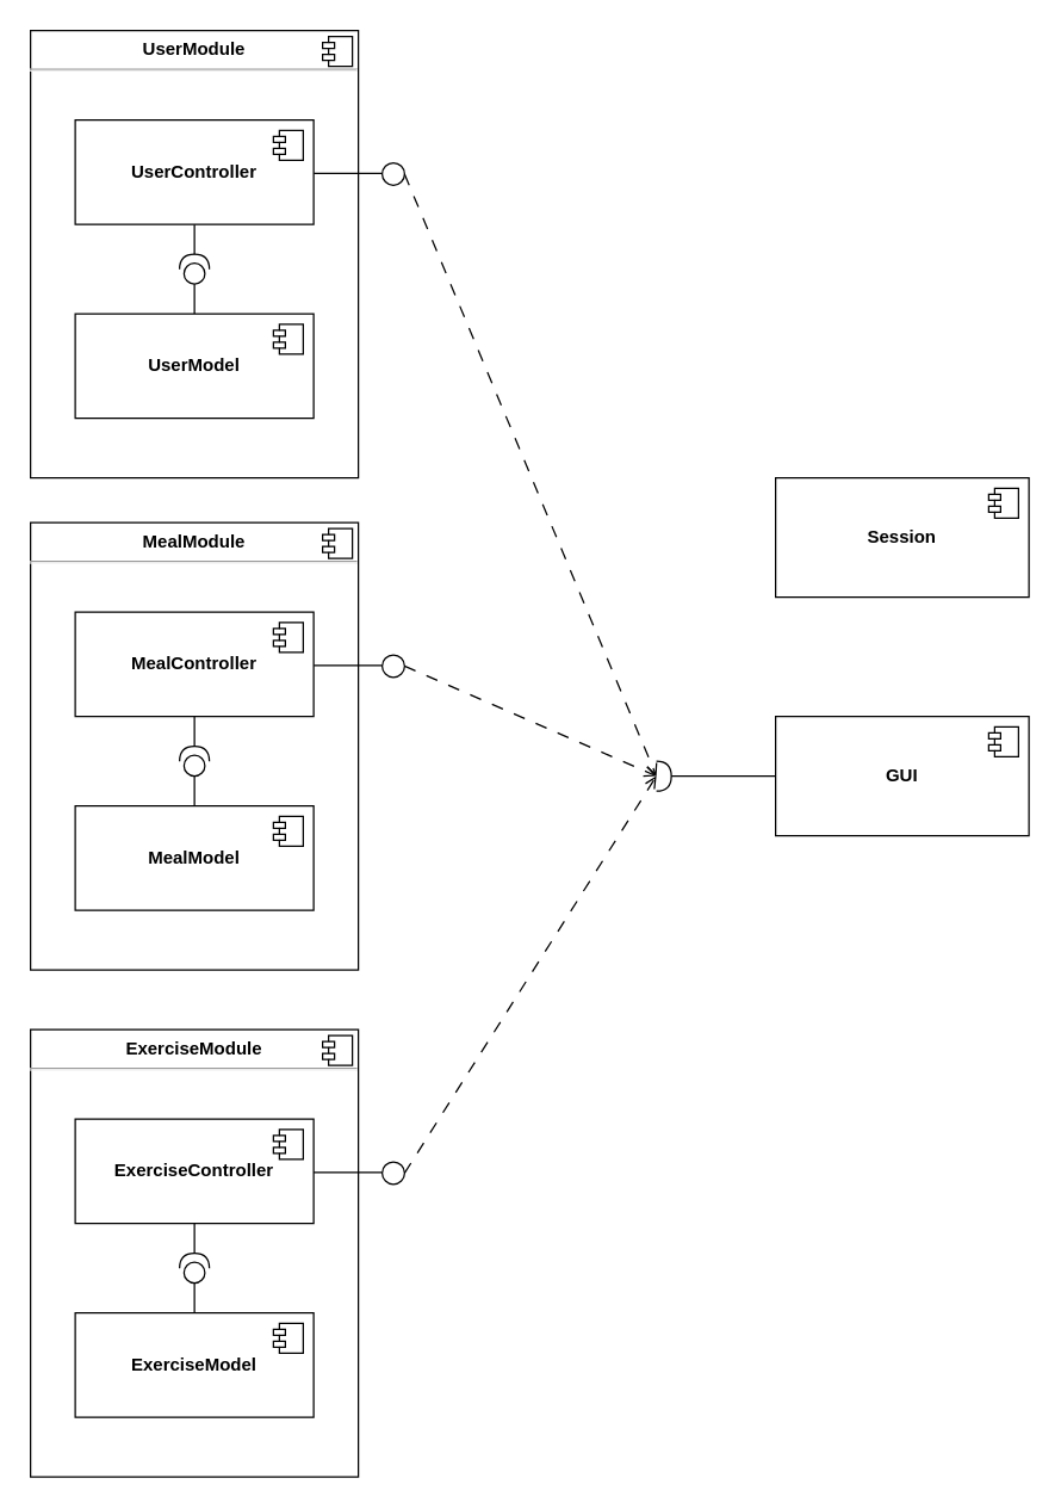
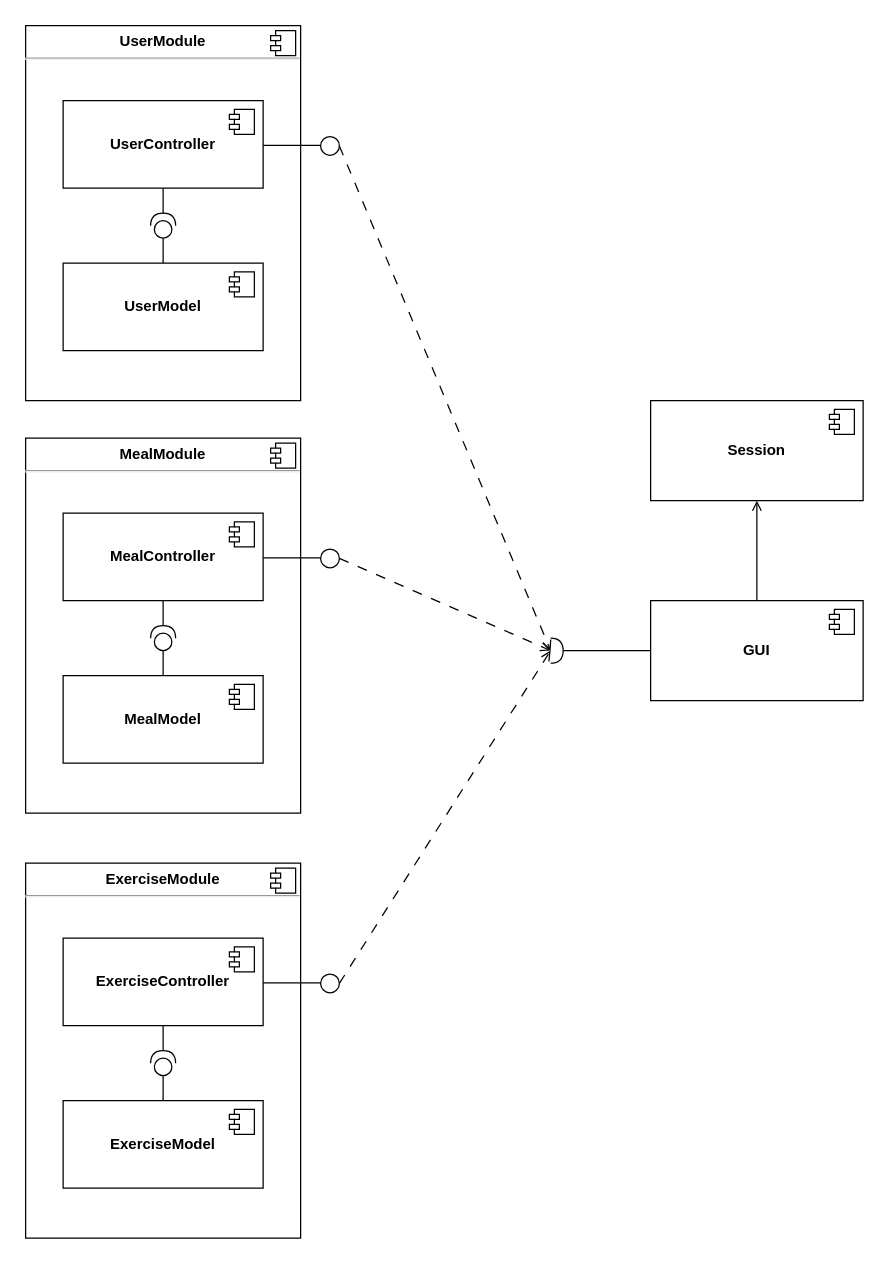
  <mxCell id="0" />
  <mxCell id="1" parent="0" />
  <mxCell id="2" value="" style="group" parent="1" vertex="1" connectable="0"><mxGeometry x="20" y="690" width="251" height="300" as="geometry" /></mxCell>
  <mxCell id="3" value="&lt;p style=&quot;margin:0px;margin-top:6px;text-align:center;&quot;&gt;&lt;b&gt;ExerciseModule&lt;/b&gt;&lt;/p&gt;&lt;hr&gt;&lt;p style=&quot;margin:0px;margin-left:8px;&quot;&gt;&lt;br&gt;&lt;br&gt;&lt;/p&gt;" style="align=left;overflow=fill;html=1;dropTarget=0;whiteSpace=wrap;" parent="2" vertex="1"><mxGeometry width="220" height="300" as="geometry" /></mxCell>
  <mxCell id="4" value="" style="shape=component;jettyWidth=8;jettyHeight=4;" parent="3" vertex="1"><mxGeometry x="1" width="20" height="20" relative="1" as="geometry"><mxPoint x="-24" y="4" as="offset" /></mxGeometry></mxCell>
  <mxCell id="5" value="&lt;b&gt;ExerciseController&lt;/b&gt;" style="html=1;dropTarget=0;whiteSpace=wrap;" parent="2" vertex="1"><mxGeometry x="30" y="60" width="160" height="70" as="geometry" /></mxCell>
  <mxCell id="6" value="" style="shape=module;jettyWidth=8;jettyHeight=4;" parent="5" vertex="1"><mxGeometry x="1" width="20" height="20" relative="1" as="geometry"><mxPoint x="-27" y="7" as="offset" /></mxGeometry></mxCell>
  <mxCell id="7" value="&lt;b&gt;ExerciseModel&lt;/b&gt;" style="html=1;dropTarget=0;whiteSpace=wrap;" parent="2" vertex="1"><mxGeometry x="30" y="190" width="160" height="70" as="geometry" /></mxCell>
  <mxCell id="8" value="" style="shape=module;jettyWidth=8;jettyHeight=4;" parent="7" vertex="1"><mxGeometry x="1" width="20" height="20" relative="1" as="geometry"><mxPoint x="-27" y="7" as="offset" /></mxGeometry></mxCell>
  <mxCell id="9" value="" style="group" parent="2" vertex="1" connectable="0"><mxGeometry x="100" y="150" width="20" height="20" as="geometry" /></mxCell>
  <mxCell id="10" value="" style="shape=providedRequiredInterface;html=1;verticalLabelPosition=bottom;sketch=0;rotation=-90;" parent="9" vertex="1"><mxGeometry width="20" height="20" as="geometry" /></mxCell>
  <mxCell id="11" style="edgeStyle=orthogonalEdgeStyle;rounded=0;orthogonalLoop=1;jettySize=auto;html=1;exitX=0;exitY=0.5;exitDx=0;exitDy=0;exitPerimeter=0;endArrow=none;endFill=0;" parent="2" source="10" edge="1"><mxGeometry relative="1" as="geometry"><mxPoint x="110" y="190" as="targetPoint" /></mxGeometry></mxCell>
  <mxCell id="12" style="rounded=0;orthogonalLoop=1;jettySize=auto;html=1;entryX=0.5;entryY=1;entryDx=0;entryDy=0;endArrow=none;endFill=0;" parent="2" target="5" edge="1"><mxGeometry relative="1" as="geometry"><mxPoint x="110" y="150" as="sourcePoint" /></mxGeometry></mxCell>
  <mxCell id="13" value="" style="ellipse;whiteSpace=wrap;html=1;aspect=fixed;" parent="2" vertex="1"><mxGeometry x="236" y="88.75" width="15" height="15" as="geometry" /></mxCell>
  <mxCell id="14" value="" style="rounded=0;orthogonalLoop=1;jettySize=auto;html=1;endArrow=none;endFill=0;entryX=1;entryY=0.5;entryDx=0;entryDy=0;" parent="2" edge="1"><mxGeometry relative="1" as="geometry"><mxPoint x="236" y="95.75" as="sourcePoint" /><mxPoint x="190" y="95.75" as="targetPoint" /></mxGeometry></mxCell>
  <mxCell id="15" value="" style="group" parent="1" vertex="1" connectable="0"><mxGeometry x="20" y="350" width="251" height="300" as="geometry" /></mxCell>
  <mxCell id="16" value="&lt;p style=&quot;margin:0px;margin-top:6px;text-align:center;&quot;&gt;&lt;b&gt;MealModule&lt;/b&gt;&lt;/p&gt;&lt;hr&gt;&lt;p style=&quot;margin:0px;margin-left:8px;&quot;&gt;&lt;br&gt;&lt;br&gt;&lt;/p&gt;" style="align=left;overflow=fill;html=1;dropTarget=0;whiteSpace=wrap;" parent="15" vertex="1"><mxGeometry width="220" height="300" as="geometry" /></mxCell>
  <mxCell id="17" value="" style="shape=component;jettyWidth=8;jettyHeight=4;" parent="16" vertex="1"><mxGeometry x="1" width="20" height="20" relative="1" as="geometry"><mxPoint x="-24" y="4" as="offset" /></mxGeometry></mxCell>
  <mxCell id="18" value="" style="group" parent="15" vertex="1" connectable="0"><mxGeometry x="100" y="150" width="20" height="20" as="geometry" /></mxCell>
  <mxCell id="19" value="" style="shape=providedRequiredInterface;html=1;verticalLabelPosition=bottom;sketch=0;rotation=-90;" parent="18" vertex="1"><mxGeometry width="20" height="20" as="geometry" /></mxCell>
  <mxCell id="20" style="edgeStyle=orthogonalEdgeStyle;rounded=0;orthogonalLoop=1;jettySize=auto;html=1;exitX=0;exitY=0.5;exitDx=0;exitDy=0;exitPerimeter=0;endArrow=none;endFill=0;" parent="15" source="19" edge="1"><mxGeometry relative="1" as="geometry"><mxPoint x="110" y="190" as="targetPoint" /></mxGeometry></mxCell>
  <mxCell id="21" style="rounded=0;orthogonalLoop=1;jettySize=auto;html=1;entryX=0.5;entryY=1;entryDx=0;entryDy=0;endArrow=none;endFill=0;" parent="15" target="24" edge="1"><mxGeometry relative="1" as="geometry"><mxPoint x="110" y="150" as="sourcePoint" /></mxGeometry></mxCell>
  <mxCell id="22" value="" style="ellipse;whiteSpace=wrap;html=1;aspect=fixed;" parent="15" vertex="1"><mxGeometry x="236" y="88.75" width="15" height="15" as="geometry" /></mxCell>
  <mxCell id="23" value="" style="rounded=0;orthogonalLoop=1;jettySize=auto;html=1;endArrow=none;endFill=0;entryX=1;entryY=0.5;entryDx=0;entryDy=0;" parent="15" edge="1"><mxGeometry relative="1" as="geometry"><mxPoint x="236" y="95.75" as="sourcePoint" /><mxPoint x="190" y="95.75" as="targetPoint" /></mxGeometry></mxCell>
  <mxCell id="24" value="&lt;b&gt;MealController&lt;/b&gt;" style="html=1;dropTarget=0;whiteSpace=wrap;" parent="15" vertex="1"><mxGeometry x="30" y="60" width="160" height="70" as="geometry" /></mxCell>
  <mxCell id="25" value="" style="shape=module;jettyWidth=8;jettyHeight=4;" parent="24" vertex="1"><mxGeometry x="1" width="20" height="20" relative="1" as="geometry"><mxPoint x="-27" y="7" as="offset" /></mxGeometry></mxCell>
  <mxCell id="26" value="&lt;b&gt;MealModel&lt;/b&gt;" style="html=1;dropTarget=0;whiteSpace=wrap;" parent="15" vertex="1"><mxGeometry x="30" y="190" width="160" height="70" as="geometry" /></mxCell>
  <mxCell id="27" value="" style="shape=module;jettyWidth=8;jettyHeight=4;" parent="26" vertex="1"><mxGeometry x="1" width="20" height="20" relative="1" as="geometry"><mxPoint x="-27" y="7" as="offset" /></mxGeometry></mxCell>
  <mxCell id="28" value="" style="group" parent="1" vertex="1" connectable="0"><mxGeometry x="20" y="20" width="251" height="300" as="geometry" /></mxCell>
  <mxCell id="29" value="&lt;p style=&quot;margin:0px;margin-top:6px;text-align:center;&quot;&gt;&lt;b&gt;UserModule&lt;/b&gt;&lt;/p&gt;&lt;hr&gt;&lt;p style=&quot;margin:0px;margin-left:8px;&quot;&gt;&lt;br&gt;&lt;br&gt;&lt;/p&gt;" style="align=left;overflow=fill;html=1;dropTarget=0;whiteSpace=wrap;" parent="28" vertex="1"><mxGeometry width="220" height="300" as="geometry" /></mxCell>
  <mxCell id="30" value="" style="shape=component;jettyWidth=8;jettyHeight=4;" parent="29" vertex="1"><mxGeometry x="1" width="20" height="20" relative="1" as="geometry"><mxPoint x="-24" y="4" as="offset" /></mxGeometry></mxCell>
  <mxCell id="31" value="" style="group" parent="28" vertex="1" connectable="0"><mxGeometry x="100" y="150" width="20" height="20" as="geometry" /></mxCell>
  <mxCell id="32" value="" style="shape=providedRequiredInterface;html=1;verticalLabelPosition=bottom;sketch=0;rotation=-90;" parent="31" vertex="1"><mxGeometry width="20" height="20" as="geometry" /></mxCell>
  <mxCell id="33" style="edgeStyle=orthogonalEdgeStyle;rounded=0;orthogonalLoop=1;jettySize=auto;html=1;exitX=0;exitY=0.5;exitDx=0;exitDy=0;exitPerimeter=0;endArrow=none;endFill=0;" parent="28" source="32" edge="1"><mxGeometry relative="1" as="geometry"><mxPoint x="110" y="190" as="targetPoint" /></mxGeometry></mxCell>
  <mxCell id="34" style="rounded=0;orthogonalLoop=1;jettySize=auto;html=1;entryX=0.5;entryY=1;entryDx=0;entryDy=0;endArrow=none;endFill=0;" parent="28" target="37" edge="1"><mxGeometry relative="1" as="geometry"><mxPoint x="110" y="150" as="sourcePoint" /></mxGeometry></mxCell>
  <mxCell id="35" value="" style="ellipse;whiteSpace=wrap;html=1;aspect=fixed;" parent="28" vertex="1"><mxGeometry x="236" y="88.75" width="15" height="15" as="geometry" /></mxCell>
  <mxCell id="36" value="" style="rounded=0;orthogonalLoop=1;jettySize=auto;html=1;endArrow=none;endFill=0;entryX=1;entryY=0.5;entryDx=0;entryDy=0;" parent="28" edge="1"><mxGeometry relative="1" as="geometry"><mxPoint x="236" y="95.75" as="sourcePoint" /><mxPoint x="190" y="95.75" as="targetPoint" /></mxGeometry></mxCell>
  <mxCell id="37" value="&lt;b&gt;UserController&lt;/b&gt;" style="html=1;dropTarget=0;whiteSpace=wrap;" parent="28" vertex="1"><mxGeometry x="30" y="60" width="160" height="70" as="geometry" /></mxCell>
  <mxCell id="38" value="" style="shape=module;jettyWidth=8;jettyHeight=4;" parent="37" vertex="1"><mxGeometry x="1" width="20" height="20" relative="1" as="geometry"><mxPoint x="-27" y="7" as="offset" /></mxGeometry></mxCell>
  <mxCell id="39" value="&lt;b&gt;UserModel&lt;/b&gt;" style="html=1;dropTarget=0;whiteSpace=wrap;" parent="28" vertex="1"><mxGeometry x="30" y="190" width="160" height="70" as="geometry" /></mxCell>
  <mxCell id="40" value="" style="shape=module;jettyWidth=8;jettyHeight=4;" parent="39" vertex="1"><mxGeometry x="1" width="20" height="20" relative="1" as="geometry"><mxPoint x="-27" y="7" as="offset" /></mxGeometry></mxCell>
  <mxCell id="41" value="" style="endArrow=none;html=1;rounded=0;entryX=0;entryY=0.5;entryDx=0;entryDy=0;" parent="1" target="48" edge="1"><mxGeometry width="50" height="50" relative="1" as="geometry"><mxPoint x="450" y="520" as="sourcePoint" /><mxPoint x="500" y="460" as="targetPoint" /></mxGeometry></mxCell>
  <mxCell id="42" value="" style="shape=requiredInterface;html=1;verticalLabelPosition=bottom;sketch=0;" parent="1" vertex="1"><mxGeometry x="440" y="510" width="10" height="20" as="geometry" /></mxCell>
  <mxCell id="43" style="rounded=0;orthogonalLoop=1;jettySize=auto;html=1;exitX=1;exitY=0.5;exitDx=0;exitDy=0;entryX=0;entryY=0.5;entryDx=0;entryDy=0;entryPerimeter=0;dashed=1;dashPattern=8 8;endArrow=open;endFill=0;" parent="1" source="22" target="42" edge="1"><mxGeometry relative="1" as="geometry" /></mxCell>
  <mxCell id="44" style="rounded=0;orthogonalLoop=1;jettySize=auto;html=1;exitX=1;exitY=0.5;exitDx=0;exitDy=0;dashed=1;dashPattern=8 8;endArrow=open;endFill=0;" parent="1" source="13" edge="1"><mxGeometry relative="1" as="geometry"><mxPoint x="281" y="456" as="sourcePoint" /><mxPoint x="440" y="520" as="targetPoint" /></mxGeometry></mxCell>
  <mxCell id="45" style="rounded=0;orthogonalLoop=1;jettySize=auto;html=1;dashed=1;dashPattern=8 8;endArrow=open;endFill=0;exitX=1;exitY=0.5;exitDx=0;exitDy=0;" parent="1" source="35" edge="1"><mxGeometry relative="1" as="geometry"><mxPoint x="310" y="290" as="sourcePoint" /><mxPoint x="440" y="520" as="targetPoint" /></mxGeometry></mxCell>
  <mxCell id="46" value="&lt;b&gt;Session&lt;/b&gt;" style="html=1;dropTarget=0;whiteSpace=wrap;" parent="1" vertex="1"><mxGeometry x="520" y="320" width="170" height="80" as="geometry" /></mxCell>
  <mxCell id="47" value="" style="shape=module;jettyWidth=8;jettyHeight=4;" parent="46" vertex="1"><mxGeometry x="1" width="20" height="20" relative="1" as="geometry"><mxPoint x="-27" y="7" as="offset" /></mxGeometry></mxCell>
  <mxCell id="48" value="&lt;b&gt;GUI&lt;/b&gt;" style="html=1;dropTarget=0;whiteSpace=wrap;" parent="1" vertex="1"><mxGeometry x="520" y="480" width="170" height="80" as="geometry" /></mxCell>
  <mxCell id="49" value="" style="shape=module;jettyWidth=8;jettyHeight=4;" parent="48" vertex="1"><mxGeometry x="1" width="20" height="20" relative="1" as="geometry"><mxPoint x="-27" y="7" as="offset" /></mxGeometry></mxCell>
+ <mxCell id="50" style="rounded=0;orthogonalLoop=1;jettySize=auto;html=1;endArrow=open;endFill=0;entryX=0.5;entryY=1;entryDx=0;entryDy=0;exitX=0.5;exitY=0;exitDx=0;exitDy=0;" parent="1" source="48" target="46" edge="1"><mxGeometry relative="1" as="geometry"><mxPoint x="605" y="438.75" as="sourcePoint" /><mxPoint x="820" y="470" as="targetPoint" /></mxGeometry></mxCell>
